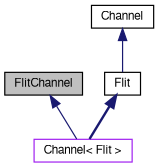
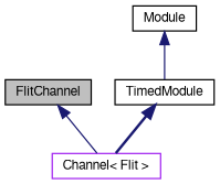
  digraph {
    node [color=black fontname=FreeSans fontsize=10 shape=record]
    edge [color=midnightblue dir=back fontname=FreeSans fontsize=10 labelfontname=FreeSans labelfontsize=10 style=solid]
    n1 [fillcolor=grey75 fontcolor=black height=0.2 label=FlitChannel style=filled width=0.4]
    n2 [color=purple height=0.2 label="Channel\< Flit \>" width=0.4]
-   n3 [height=0.2 label=Flit width=0.4]
-   n4 [height=0.2 label=Channel width=0.4]
+   n3 [height=0.2 label=TimedModule width=0.4]
+   n4 [height=0.2 label=Module width=0.4]
    n1 -> n2
    n3 -> n2 [style=bold]
    n4 -> n3
  }
